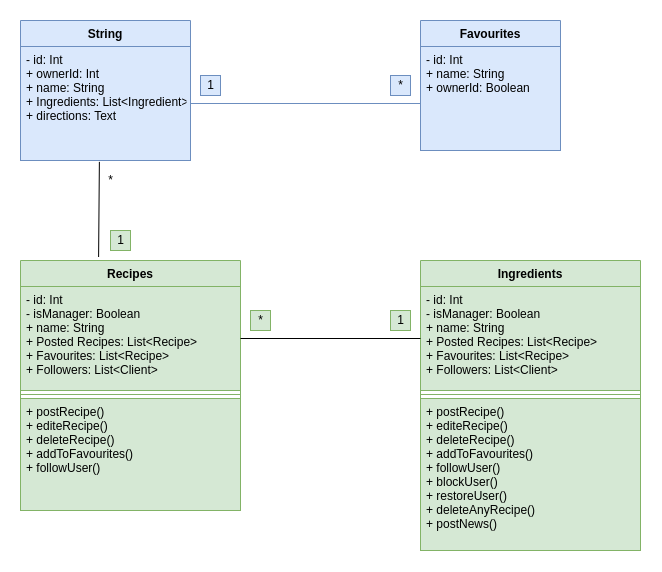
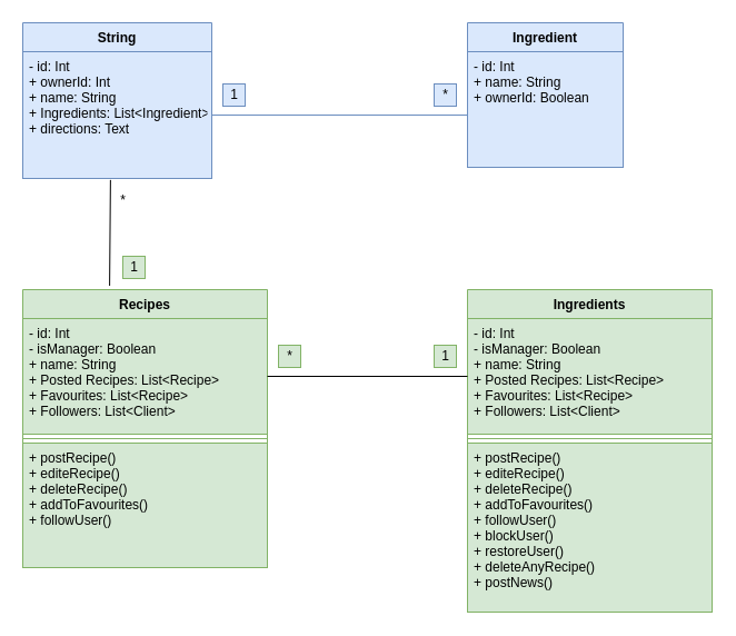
  <mxCell id="0" />
  <mxCell id="1" parent="0" />
  <mxCell id="2" value="Recipes" style="swimlane;fontStyle=1;align=center;verticalAlign=top;childLayout=stackLayout;horizontal=1;startSize=26;horizontalStack=0;resizeParent=1;resizeParentMax=0;resizeLast=0;collapsible=1;marginBottom=0;fillColor=#d5e8d4;strokeColor=#82b366;" vertex="1" parent="1"><mxGeometry x="20" y="260" width="220" height="250" as="geometry"><mxRectangle x="390" y="280" width="100" height="26" as="alternateBounds" /></mxGeometry></mxCell>
  <mxCell id="3" value="- id: Int&#10;- isManager: Boolean&#10;+ name: String&#10;+ Posted Recipes: List&lt;Recipe&gt;&#10;+ Favourites: List&lt;Recipe&gt;&#10;+ Followers: List&lt;Client&gt;&#10;" style="text;strokeColor=#82b366;fillColor=#d5e8d4;align=left;verticalAlign=top;spacingLeft=4;spacingRight=4;overflow=hidden;rotatable=0;points=[[0,0.5],[1,0.5]];portConstraint=eastwest;" vertex="1" parent="2"><mxGeometry y="26" width="220" height="104" as="geometry" /></mxCell>
  <mxCell id="4" value="" style="line;strokeWidth=1;fillColor=#d5e8d4;align=left;verticalAlign=middle;spacingTop=-1;spacingLeft=3;spacingRight=3;rotatable=0;labelPosition=right;points=[];portConstraint=eastwest;strokeColor=#82b366;" vertex="1" parent="2"><mxGeometry y="130" width="220" height="8" as="geometry" /></mxCell>
  <mxCell id="5" value="+ postRecipe()&#10;+ editeRecipe()&#10;+ deleteRecipe()&#10;+ addToFavourites()&#10;+ followUser()" style="text;strokeColor=#82b366;fillColor=#d5e8d4;align=left;verticalAlign=top;spacingLeft=4;spacingRight=4;overflow=hidden;rotatable=0;points=[[0,0.5],[1,0.5]];portConstraint=eastwest;" vertex="1" parent="2"><mxGeometry y="138" width="220" height="112" as="geometry" /></mxCell>
  <mxCell id="6" value="String" style="swimlane;fontStyle=1;childLayout=stackLayout;horizontal=1;startSize=26;fillColor=#dae8fc;horizontalStack=0;resizeParent=1;resizeParentMax=0;resizeLast=0;collapsible=1;marginBottom=0;strokeColor=#6c8ebf;" vertex="1" parent="1"><mxGeometry x="20" y="20" width="170" height="140" as="geometry" /></mxCell>
  <mxCell id="7" value="- id: Int&#10;+ ownerId: Int&#10;+ name: String&#10;+ Ingredients: List&lt;Ingredient&gt; &#10;+ directions: Text&#10;" style="text;strokeColor=#6c8ebf;fillColor=#dae8fc;align=left;verticalAlign=top;spacingLeft=4;spacingRight=4;overflow=hidden;rotatable=0;points=[[0,0.5],[1,0.5]];portConstraint=eastwest;" vertex="1" parent="6"><mxGeometry y="26" width="170" height="114" as="geometry" /></mxCell>
- <mxCell id="8" value="Favourites" style="swimlane;fontStyle=1;childLayout=stackLayout;horizontal=1;startSize=26;fillColor=#dae8fc;horizontalStack=0;resizeParent=1;resizeParentMax=0;resizeLast=0;collapsible=1;marginBottom=0;strokeColor=#6c8ebf;" vertex="1" parent="1"><mxGeometry x="420" y="20" width="140" height="130" as="geometry" /></mxCell>
+ <mxCell id="8" value="Ingredient" style="swimlane;fontStyle=1;childLayout=stackLayout;horizontal=1;startSize=26;fillColor=#dae8fc;horizontalStack=0;resizeParent=1;resizeParentMax=0;resizeLast=0;collapsible=1;marginBottom=0;strokeColor=#6c8ebf;" vertex="1" parent="1"><mxGeometry x="420" y="20" width="140" height="130" as="geometry" /></mxCell>
  <mxCell id="9" value="- id: Int&#10;+ name: String&#10;+ ownerId: Boolean " style="text;strokeColor=#6c8ebf;fillColor=#dae8fc;align=left;verticalAlign=top;spacingLeft=4;spacingRight=4;overflow=hidden;rotatable=0;points=[[0,0.5],[1,0.5]];portConstraint=eastwest;" vertex="1" parent="8"><mxGeometry y="26" width="140" height="104" as="geometry" /></mxCell>
  <mxCell id="10" value="Ingredients" style="swimlane;fontStyle=1;align=center;verticalAlign=top;childLayout=stackLayout;horizontal=1;startSize=26;horizontalStack=0;resizeParent=1;resizeParentMax=0;resizeLast=0;collapsible=1;marginBottom=0;fillColor=#d5e8d4;strokeColor=#82b366;" vertex="1" parent="1"><mxGeometry x="420" y="260" width="220" height="290" as="geometry"><mxRectangle x="390" y="280" width="100" height="26" as="alternateBounds" /></mxGeometry></mxCell>
  <mxCell id="11" value="- id: Int&#10;- isManager: Boolean&#10;+ name: String&#10;+ Posted Recipes: List&lt;Recipe&gt;&#10;+ Favourites: List&lt;Recipe&gt;&#10;+ Followers: List&lt;Client&gt;&#10;" style="text;strokeColor=#82b366;fillColor=#d5e8d4;align=left;verticalAlign=top;spacingLeft=4;spacingRight=4;overflow=hidden;rotatable=0;points=[[0,0.5],[1,0.5]];portConstraint=eastwest;" vertex="1" parent="10"><mxGeometry y="26" width="220" height="104" as="geometry" /></mxCell>
  <mxCell id="12" value="" style="line;strokeWidth=1;fillColor=#d5e8d4;align=left;verticalAlign=middle;spacingTop=-1;spacingLeft=3;spacingRight=3;rotatable=0;labelPosition=right;points=[];portConstraint=eastwest;strokeColor=#82b366;" vertex="1" parent="10"><mxGeometry y="130" width="220" height="8" as="geometry" /></mxCell>
  <mxCell id="13" value="+ postRecipe()&#10;+ editeRecipe()&#10;+ deleteRecipe()&#10;+ addToFavourites()&#10;+ followUser()&#10;+ blockUser()&#10;+ restoreUser()&#10;+ deleteAnyRecipe()&#10;+ postNews()" style="text;strokeColor=#82b366;fillColor=#d5e8d4;align=left;verticalAlign=top;spacingLeft=4;spacingRight=4;overflow=hidden;rotatable=0;points=[[0,0.5],[1,0.5]];portConstraint=eastwest;" vertex="1" parent="10"><mxGeometry y="138" width="220" height="152" as="geometry" /></mxCell>
  <mxCell id="14" value="" style="endArrow=none;html=1;exitX=1;exitY=0.5;exitDx=0;exitDy=0;entryX=0;entryY=0.5;entryDx=0;entryDy=0;" edge="1" parent="1" source="3" target="11"><mxGeometry width="50" height="50" relative="1" as="geometry"><mxPoint x="410" y="290" as="sourcePoint" /><mxPoint x="460" y="240" as="targetPoint" /></mxGeometry></mxCell>
  <mxCell id="15" value="1" style="text;html=1;align=center;verticalAlign=middle;resizable=0;points=[];autosize=1;strokeColor=#82b366;fillColor=#d5e8d4;" vertex="1" parent="1"><mxGeometry x="390" y="310" width="20" height="20" as="geometry" /></mxCell>
  <mxCell id="16" value="*" style="text;html=1;align=center;verticalAlign=middle;resizable=0;points=[];autosize=1;strokeColor=#82b366;fillColor=#d5e8d4;" vertex="1" parent="1"><mxGeometry x="250" y="310" width="20" height="20" as="geometry" /></mxCell>
  <mxCell id="17" value="" style="endArrow=none;html=1;exitX=0.355;exitY=-0.014;exitDx=0;exitDy=0;entryX=0.464;entryY=1.012;entryDx=0;entryDy=0;entryPerimeter=0;exitPerimeter=0;" edge="1" parent="1" source="2" target="7"><mxGeometry width="50" height="50" relative="1" as="geometry"><mxPoint x="250" y="348" as="sourcePoint" /><mxPoint x="430" y="348" as="targetPoint" /></mxGeometry></mxCell>
  <mxCell id="18" value="1" style="text;html=1;align=center;verticalAlign=middle;resizable=0;points=[];autosize=1;strokeColor=#82b366;fillColor=#d5e8d4;" vertex="1" parent="1"><mxGeometry x="110" y="230" width="20" height="20" as="geometry" /></mxCell>
  <mxCell id="19" value="*" style="text;html=1;align=center;verticalAlign=middle;resizable=0;points=[];autosize=1;strokeColor=none;fillColor=none;" vertex="1" parent="1"><mxGeometry x="100" y="170" width="20" height="20" as="geometry" /></mxCell>
  <mxCell id="20" value="" style="endArrow=none;html=1;exitX=1;exitY=0.5;exitDx=0;exitDy=0;fillColor=#dae8fc;strokeColor=#6c8ebf;" edge="1" parent="1" source="7"><mxGeometry width="50" height="50" relative="1" as="geometry"><mxPoint x="108.1" y="266.5" as="sourcePoint" /><mxPoint x="420" y="103" as="targetPoint" /></mxGeometry></mxCell>
  <mxCell id="21" value="*" style="text;html=1;align=center;verticalAlign=middle;resizable=0;points=[];autosize=1;strokeColor=#6c8ebf;fillColor=#dae8fc;" vertex="1" parent="1"><mxGeometry x="390" y="75" width="20" height="20" as="geometry" /></mxCell>
  <mxCell id="22" value="1" style="text;html=1;align=center;verticalAlign=middle;resizable=0;points=[];autosize=1;strokeColor=#6c8ebf;fillColor=#dae8fc;" vertex="1" parent="1"><mxGeometry x="200" y="75" width="20" height="20" as="geometry" /></mxCell>
